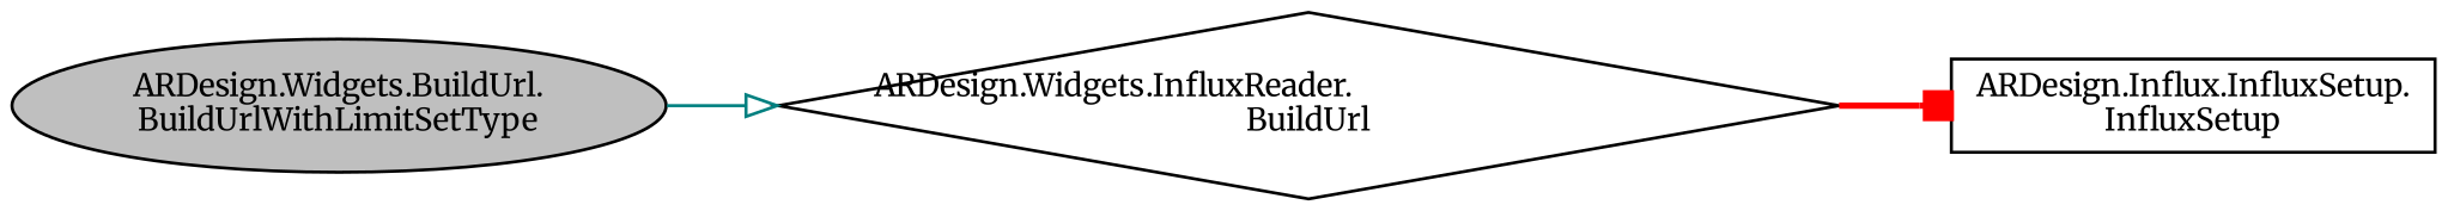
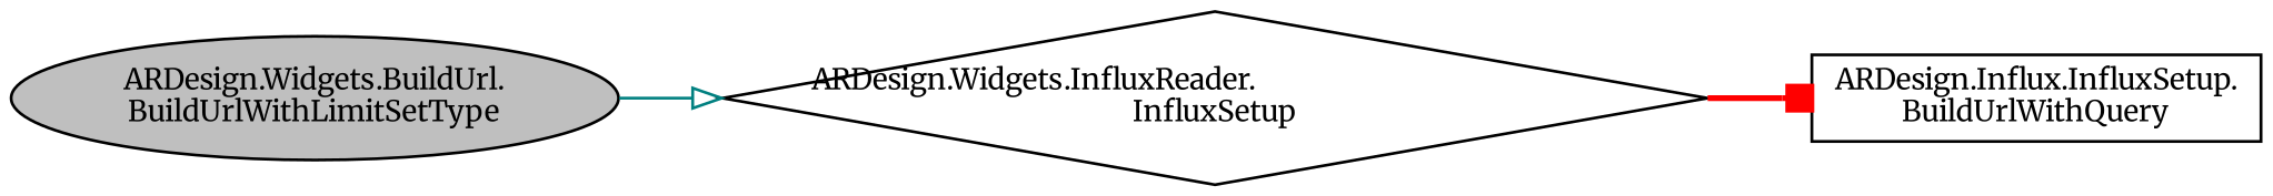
  digraph {
    fontname=Merriweather
    rankdir=LR
    node [color=black fillcolor=white fontname=Merriweather fontsize=10 style=filled]
    edge [fontname=Merriweather fontsize=10 labelfontname=Helvetica labelfontsize=10]
    n1 [fillcolor=grey75 fontcolor=black height=0.2 label="ARDesign.Widgets.BuildUrl.\lBuildUrlWithLimitSetType" shape=ellipse width=0.4]
-   n2 [height=0.2 label="ARDesign.Widgets.InfluxReader.\lBuildUrl" shape=diamond width=0.4]
-   n3 [height=0.2 label="ARDesign.Influx.InfluxSetup.\lInfluxSetup" shape=box width=0.4]
+   n2 [height=0.2 label="ARDesign.Widgets.InfluxReader.\lInfluxSetup" shape=diamond width=0.4]
+   n3 [height=0.2 label="ARDesign.Influx.InfluxSetup.\lBuildUrlWithQuery" shape=box width=0.4]
    n1 -> n2 [arrowhead=onormal color=teal style=solid]
    n2 -> n3 [arrowhead=box color=red style=bold]
  }
